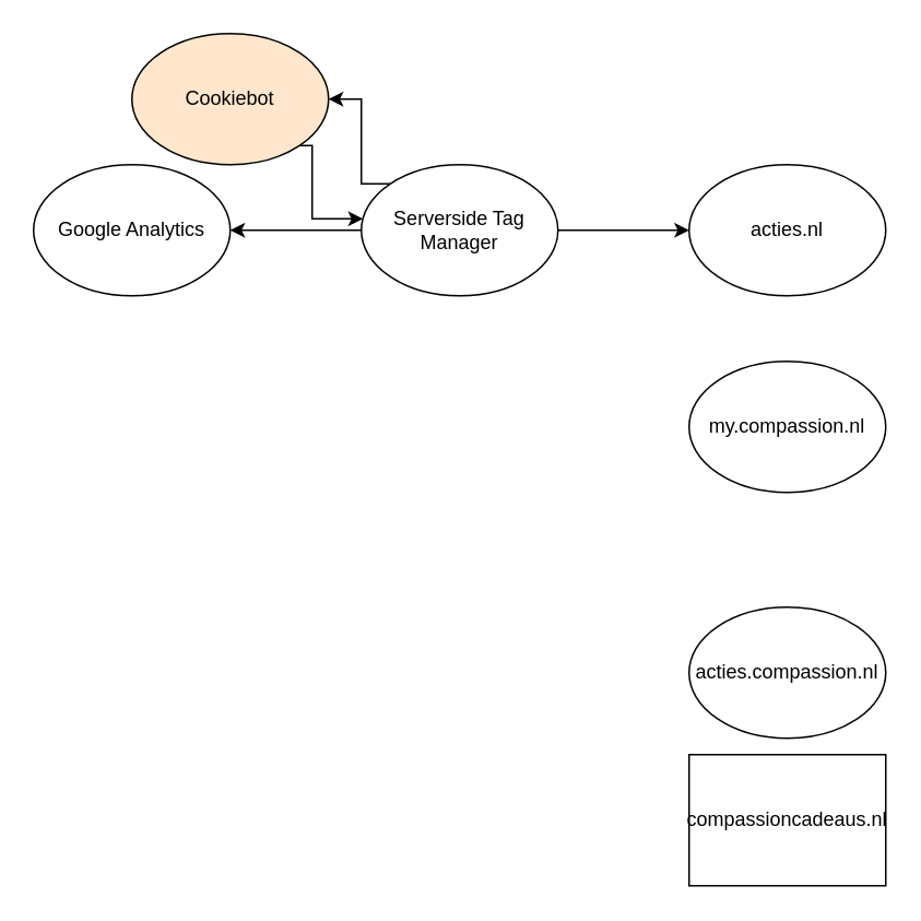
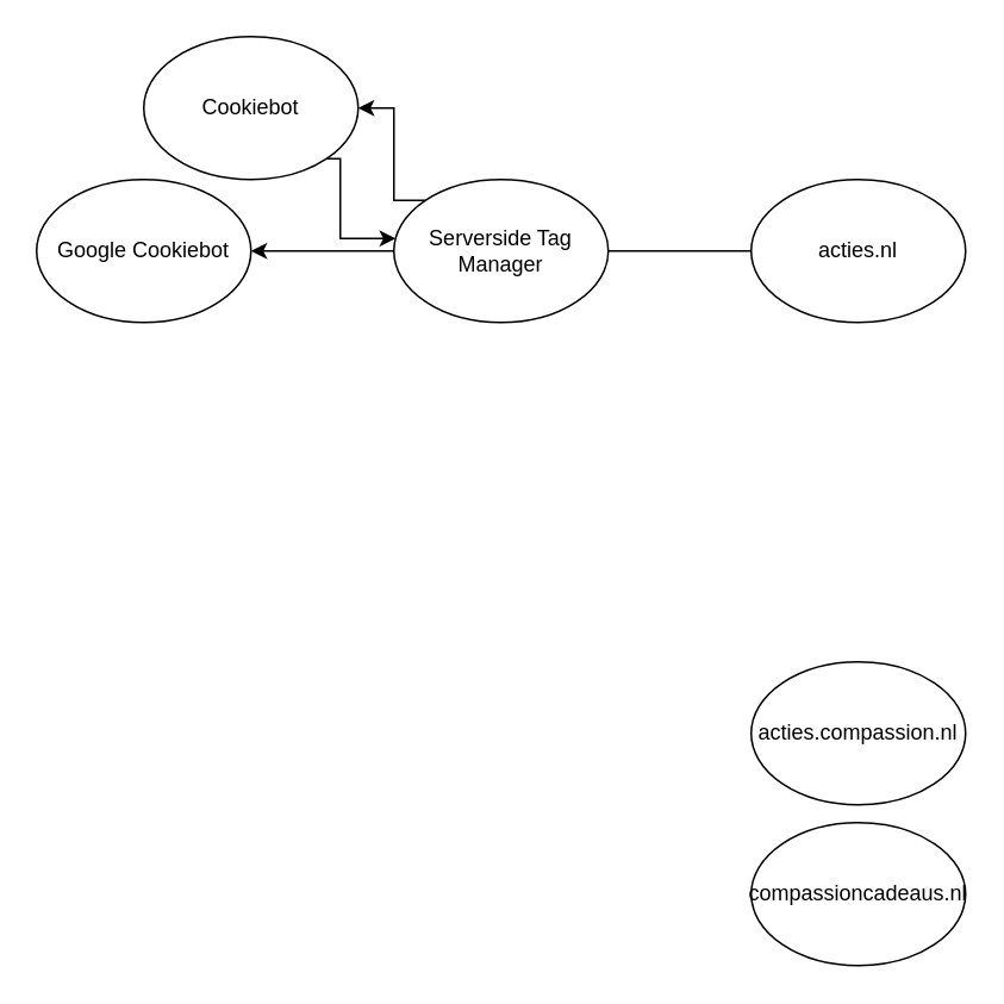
  <mxCell id="0" />
  <mxCell id="1" parent="0" />
  <mxCell id="2" value="acties.nl" style="ellipse;whiteSpace=wrap;html=1;" vertex="1" parent="1"><mxGeometry x="420" y="100" width="120" height="80" as="geometry" /></mxCell>
- <mxCell id="3" value="my.compassion.nl" style="ellipse;whiteSpace=wrap;html=1;" vertex="1" parent="1"><mxGeometry x="420" y="220" width="120" height="80" as="geometry" /></mxCell>
  <mxCell id="4" value="acties.compassion.nl" style="ellipse;whiteSpace=wrap;html=1;" vertex="1" parent="1"><mxGeometry x="420" y="370" width="120" height="80" as="geometry" /></mxCell>
- <mxCell id="5" value="compassioncadeaus.nl" style="whiteSpace=wrap;html=1;rounded=0;" vertex="1" parent="1"><mxGeometry x="420" y="460" width="120" height="80" as="geometry" /></mxCell>
+ <mxCell id="5" value="compassioncadeaus.nl" style="ellipse;whiteSpace=wrap;html=1;" vertex="1" parent="1"><mxGeometry x="420" y="460" width="120" height="80" as="geometry" /></mxCell>
  <mxCell id="6" value="" style="edgeStyle=orthogonalEdgeStyle;rounded=0;orthogonalLoop=1;jettySize=auto;html=1;" edge="1" parent="1" source="9" target="10"><mxGeometry relative="1" as="geometry" /></mxCell>
  <mxCell id="7" style="edgeStyle=orthogonalEdgeStyle;rounded=0;orthogonalLoop=1;jettySize=auto;html=1;exitX=0;exitY=0;exitDx=0;exitDy=0;entryX=1;entryY=0.5;entryDx=0;entryDy=0;" edge="1" parent="1" source="9" target="12"><mxGeometry relative="1" as="geometry"><mxPoint x="300" y="30" as="targetPoint" /><Array as="points"><mxPoint x="220" y="112" /><mxPoint x="220" y="60" /></Array></mxGeometry></mxCell>
- <mxCell id="8" value="" style="edgeStyle=orthogonalEdgeStyle;rounded=0;orthogonalLoop=1;jettySize=auto;html=1;" edge="1" parent="1" source="9" target="2"><mxGeometry relative="1" as="geometry" /></mxCell>
+ <mxCell id="8" value="" style="edgeStyle=orthogonalEdgeStyle;rounded=0;orthogonalLoop=1;jettySize=auto;html=1;endArrow=none;" edge="1" parent="1" source="9" target="2"><mxGeometry relative="1" as="geometry" /></mxCell>
  <mxCell id="9" value="Serverside Tag Manager" style="ellipse;whiteSpace=wrap;html=1;" vertex="1" parent="1"><mxGeometry x="220" y="100" width="120" height="80" as="geometry" /></mxCell>
- <mxCell id="10" value="Google Analytics" style="ellipse;whiteSpace=wrap;html=1;" vertex="1" parent="1"><mxGeometry x="20" y="100" width="120" height="80" as="geometry" /></mxCell>
+ <mxCell id="10" value="Google Cookiebot" style="ellipse;whiteSpace=wrap;html=1;" vertex="1" parent="1"><mxGeometry x="20" y="100" width="120" height="80" as="geometry" /></mxCell>
  <mxCell id="11" style="edgeStyle=orthogonalEdgeStyle;rounded=0;orthogonalLoop=1;jettySize=auto;html=1;exitX=1;exitY=1;exitDx=0;exitDy=0;entryX=0.008;entryY=0.413;entryDx=0;entryDy=0;entryPerimeter=0;" edge="1" parent="1" source="12" target="9"><mxGeometry relative="1" as="geometry"><Array as="points"><mxPoint x="190" y="88" /><mxPoint x="190" y="133" /></Array></mxGeometry></mxCell>
- <mxCell id="12" value="Cookiebot" style="ellipse;whiteSpace=wrap;html=1;fillColor=#ffe6cc;" vertex="1" parent="1"><mxGeometry x="80" y="20" width="120" height="80" as="geometry" /></mxCell>
+ <mxCell id="12" value="Cookiebot" style="ellipse;whiteSpace=wrap;html=1;" vertex="1" parent="1"><mxGeometry x="80" y="20" width="120" height="80" as="geometry" /></mxCell>
